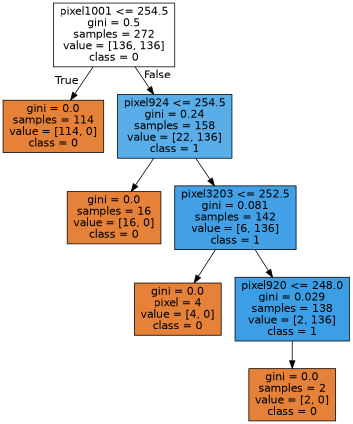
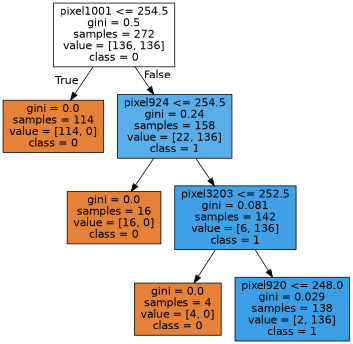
  digraph {
    node [color=black fillcolor="#e58139" fontname=helvetica shape=box style=filled]
    edge [fontname=helvetica]
    n1 [fillcolor="#ffffff" label="pixel1001 <= 254.5\ngini = 0.5\nsamples = 272\nvalue = [136, 136]\nclass = 0"]
    n2 [label="gini = 0.0\nsamples = 114\nvalue = [114, 0]\nclass = 0"]
    n3 [fillcolor="#59ade9" label="pixel924 <= 254.5\ngini = 0.24\nsamples = 158\nvalue = [22, 136]\nclass = 1"]
    n4 [label="gini = 0.0\nsamples = 16\nvalue = [16, 0]\nclass = 0"]
    n5 [fillcolor="#42a1e6" label="pixel3203 <= 252.5\ngini = 0.081\nsamples = 142\nvalue = [6, 136]\nclass = 1"]
-   n6 [label="gini = 0.0\npixel = 4\nvalue = [4, 0]\nclass = 0"]
+   n6 [label="gini = 0.0\nsamples = 4\nvalue = [4, 0]\nclass = 0"]
    n7 [fillcolor="#3c9ee5" label="pixel920 <= 248.0\ngini = 0.029\nsamples = 138\nvalue = [2, 136]\nclass = 1"]
-   n8 [label="gini = 0.0\nsamples = 2\nvalue = [2, 0]\nclass = 0"]
    n1 -> n2 [headlabel=True labelangle=45 labeldistance=2.5]
    n1 -> n3 [headlabel=False labelangle=-45 labeldistance=2.5]
    n3 -> n4
    n3 -> n5
    n5 -> n6
    n5 -> n7
-   n7 -> n8
  }
